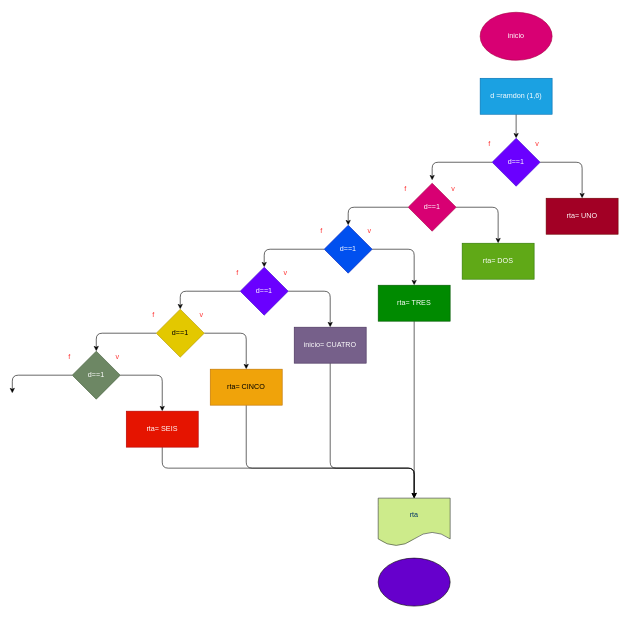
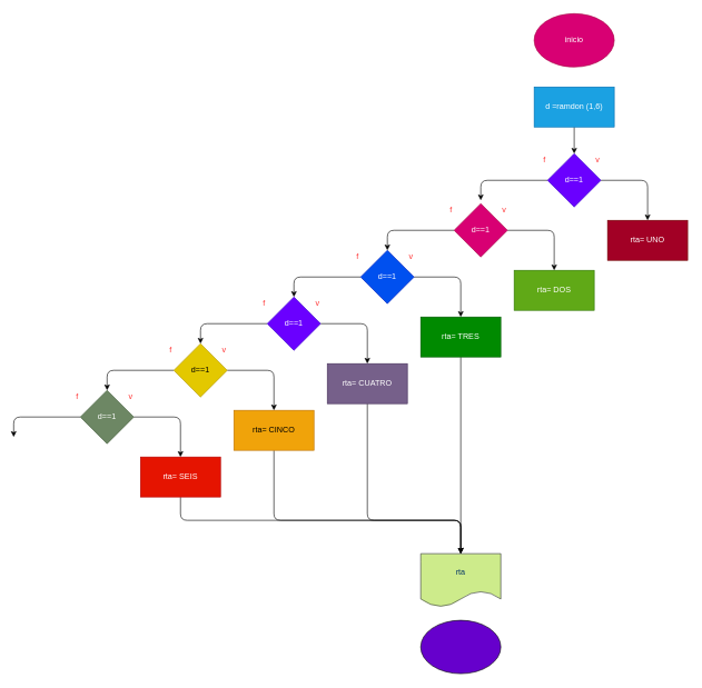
  <mxCell id="0" />
  <mxCell id="1" parent="0" />
  <mxCell id="2" value="inicio" style="ellipse;whiteSpace=wrap;html=1;fillColor=#d80073;fontColor=#ffffff;strokeColor=#A50040;" vertex="1" parent="1"><mxGeometry x="800" y="20" width="120" height="80" as="geometry" /></mxCell>
  <mxCell id="3" value="" style="edgeStyle=none;html=1;" edge="1" parent="1" source="4" target="7"><mxGeometry relative="1" as="geometry" /></mxCell>
  <mxCell id="4" value="d =ramdon (1,6)" style="rounded=0;whiteSpace=wrap;html=1;fillColor=#1ba1e2;fontColor=#ffffff;strokeColor=#006EAF;" vertex="1" parent="1"><mxGeometry x="800" y="130" width="120" height="60" as="geometry" /></mxCell>
  <mxCell id="5" style="edgeStyle=none;html=1;fontColor=#4C0099;entryX=0.5;entryY=0;entryDx=0;entryDy=0;" edge="1" parent="1" source="7" target="8"><mxGeometry relative="1" as="geometry"><Array as="points"><mxPoint x="970" y="270" /></Array></mxGeometry></mxCell>
  <mxCell id="6" style="edgeStyle=none;html=1;entryX=0.5;entryY=0;entryDx=0;entryDy=0;fontColor=#FF3333;" edge="1" parent="1" source="7"><mxGeometry relative="1" as="geometry"><mxPoint x="720" y="300" as="targetPoint" /><Array as="points"><mxPoint x="720" y="270" /></Array></mxGeometry></mxCell>
  <mxCell id="7" value="d==1" style="rhombus;whiteSpace=wrap;html=1;fillColor=#6a00ff;strokeColor=#3700CC;fontColor=#ffffff;rounded=0;" vertex="1" parent="1"><mxGeometry x="820" y="230" width="80" height="80" as="geometry" /></mxCell>
  <mxCell id="8" value="rta= UNO" style="rounded=0;whiteSpace=wrap;html=1;fillColor=#a20025;fontColor=#ffffff;strokeColor=#6F0000;" vertex="1" parent="1"><mxGeometry x="910" y="330" width="120" height="60" as="geometry" /></mxCell>
  <mxCell id="9" value="&lt;font color=&quot;#ff3333&quot;&gt;f&lt;/font&gt;" style="text;html=1;align=center;verticalAlign=middle;resizable=0;points=[];autosize=1;strokeColor=none;fillColor=none;fontColor=#4C0099;" vertex="1" parent="1"><mxGeometry x="800" y="225" width="30" height="30" as="geometry" /></mxCell>
  <mxCell id="10" value="v" style="text;html=1;align=center;verticalAlign=middle;resizable=0;points=[];autosize=1;strokeColor=none;fillColor=none;fontColor=#FF3333;" vertex="1" parent="1"><mxGeometry x="880" y="225" width="30" height="30" as="geometry" /></mxCell>
  <mxCell id="11" style="edgeStyle=none;html=1;fontColor=#4C0099;entryX=0.5;entryY=0;entryDx=0;entryDy=0;" edge="1" parent="1" source="13" target="14"><mxGeometry relative="1" as="geometry"><Array as="points"><mxPoint x="830" y="345" /></Array></mxGeometry></mxCell>
  <mxCell id="12" style="edgeStyle=none;html=1;entryX=0.5;entryY=0;entryDx=0;entryDy=0;fontColor=#FF3333;" edge="1" parent="1" source="13"><mxGeometry relative="1" as="geometry"><mxPoint x="580" y="375" as="targetPoint" /><Array as="points"><mxPoint x="580" y="345" /></Array></mxGeometry></mxCell>
  <mxCell id="13" value="d==1" style="rhombus;whiteSpace=wrap;html=1;fillColor=#d80073;strokeColor=#A50040;fontColor=#ffffff;rounded=0;" vertex="1" parent="1"><mxGeometry x="680" y="305" width="80" height="80" as="geometry" /></mxCell>
  <mxCell id="14" value="rta= DOS" style="rounded=0;whiteSpace=wrap;html=1;fillColor=#60a917;fontColor=#ffffff;strokeColor=#2D7600;" vertex="1" parent="1"><mxGeometry x="770" y="405" width="120" height="60" as="geometry" /></mxCell>
  <mxCell id="15" value="&lt;font color=&quot;#ff3333&quot;&gt;f&lt;/font&gt;" style="text;html=1;align=center;verticalAlign=middle;resizable=0;points=[];autosize=1;strokeColor=none;fillColor=none;fontColor=#4C0099;" vertex="1" parent="1"><mxGeometry x="660" y="300" width="30" height="30" as="geometry" /></mxCell>
  <mxCell id="16" value="v" style="text;html=1;align=center;verticalAlign=middle;resizable=0;points=[];autosize=1;strokeColor=none;fillColor=none;fontColor=#FF3333;" vertex="1" parent="1"><mxGeometry x="740" y="300" width="30" height="30" as="geometry" /></mxCell>
  <mxCell id="17" style="edgeStyle=none;html=1;fontColor=#4C0099;entryX=0.5;entryY=0;entryDx=0;entryDy=0;" edge="1" parent="1" source="19" target="21"><mxGeometry relative="1" as="geometry"><Array as="points"><mxPoint x="690" y="415" /></Array></mxGeometry></mxCell>
  <mxCell id="18" style="edgeStyle=none;html=1;entryX=0.5;entryY=0;entryDx=0;entryDy=0;fontColor=#FF3333;" edge="1" parent="1" source="19"><mxGeometry relative="1" as="geometry"><mxPoint x="440" y="445" as="targetPoint" /><Array as="points"><mxPoint x="440" y="415" /></Array></mxGeometry></mxCell>
  <mxCell id="19" value="d==1" style="rhombus;whiteSpace=wrap;html=1;fillColor=#0050ef;strokeColor=#001DBC;fontColor=#ffffff;rounded=0;" vertex="1" parent="1"><mxGeometry x="540" y="375" width="80" height="80" as="geometry" /></mxCell>
  <mxCell id="20" style="edgeStyle=none;html=1;entryX=0.5;entryY=0;entryDx=0;entryDy=0;fontColor=#FF3333;" edge="1" parent="1" source="21" target="46"><mxGeometry relative="1" as="geometry" /></mxCell>
  <mxCell id="21" value="rta= TRES" style="rounded=0;whiteSpace=wrap;html=1;fillColor=#008a00;fontColor=#ffffff;strokeColor=#005700;" vertex="1" parent="1"><mxGeometry x="630" y="475" width="120" height="60" as="geometry" /></mxCell>
  <mxCell id="22" value="&lt;font color=&quot;#ff3333&quot;&gt;f&lt;/font&gt;" style="text;html=1;align=center;verticalAlign=middle;resizable=0;points=[];autosize=1;strokeColor=none;fillColor=none;fontColor=#4C0099;" vertex="1" parent="1"><mxGeometry x="520" y="370" width="30" height="30" as="geometry" /></mxCell>
  <mxCell id="23" value="v" style="text;html=1;align=center;verticalAlign=middle;resizable=0;points=[];autosize=1;strokeColor=none;fillColor=none;fontColor=#FF3333;" vertex="1" parent="1"><mxGeometry x="600" y="370" width="30" height="30" as="geometry" /></mxCell>
  <mxCell id="24" style="edgeStyle=none;html=1;fontColor=#4C0099;entryX=0.5;entryY=0;entryDx=0;entryDy=0;" edge="1" parent="1" source="26" target="28"><mxGeometry relative="1" as="geometry"><Array as="points"><mxPoint y="485" x="550" /></Array></mxGeometry></mxCell>
  <mxCell id="25" style="edgeStyle=none;html=1;entryX=0.5;entryY=0;entryDx=0;entryDy=0;fontColor=#FF3333;" edge="1" parent="1" source="26"><mxGeometry relative="1" as="geometry"><mxPoint x="300" y="515" as="targetPoint" /><Array as="points"><mxPoint x="300" y="485" /></Array></mxGeometry></mxCell>
  <mxCell id="26" value="d==1" style="rhombus;whiteSpace=wrap;html=1;fillColor=#6a00ff;strokeColor=#3700CC;fontColor=#ffffff;rounded=0;" vertex="1" parent="1"><mxGeometry x="400" y="445" width="80" height="80" as="geometry" /></mxCell>
  <mxCell id="27" style="edgeStyle=none;html=1;entryX=0.5;entryY=0;entryDx=0;entryDy=0;fontColor=#FF3333;" edge="1" parent="1" source="28" target="46"><mxGeometry relative="1" as="geometry"><Array as="points"><mxPoint y="780" x="550" /><mxPoint x="690" y="780" /></Array></mxGeometry></mxCell>
- <mxCell id="28" value="inicio= CUATRO" style="rounded=0;whiteSpace=wrap;html=1;fillColor=#76608a;fontColor=#ffffff;strokeColor=#432D57;" vertex="1" parent="1"><mxGeometry x="490" y="545" width="120" height="60" as="geometry" /></mxCell>
+ <mxCell id="28" value="rta= CUATRO" style="rounded=0;whiteSpace=wrap;html=1;fillColor=#76608a;fontColor=#ffffff;strokeColor=#432D57;" vertex="1" parent="1"><mxGeometry x="490" y="545" width="120" height="60" as="geometry" /></mxCell>
  <mxCell id="29" value="&lt;font color=&quot;#ff3333&quot;&gt;f&lt;/font&gt;" style="text;html=1;align=center;verticalAlign=middle;resizable=0;points=[];autosize=1;strokeColor=none;fillColor=none;fontColor=#4C0099;" vertex="1" parent="1"><mxGeometry x="380" y="440" width="30" height="30" as="geometry" /></mxCell>
  <mxCell id="30" value="v" style="text;html=1;align=center;verticalAlign=middle;resizable=0;points=[];autosize=1;strokeColor=none;fillColor=none;fontColor=#FF3333;" vertex="1" parent="1"><mxGeometry x="460" y="440" width="30" height="30" as="geometry" /></mxCell>
  <mxCell id="31" style="edgeStyle=none;html=1;fontColor=#4C0099;entryX=0.5;entryY=0;entryDx=0;entryDy=0;" edge="1" parent="1" source="33" target="35"><mxGeometry relative="1" as="geometry"><Array as="points"><mxPoint x="410" y="555" /></Array></mxGeometry></mxCell>
  <mxCell id="32" style="edgeStyle=none;html=1;entryX=0.5;entryY=0;entryDx=0;entryDy=0;fontColor=#FF3333;" edge="1" parent="1" source="33"><mxGeometry relative="1" as="geometry"><mxPoint x="160" y="585" as="targetPoint" /><Array as="points"><mxPoint x="160" y="555" /></Array></mxGeometry></mxCell>
  <mxCell id="33" value="d==1" style="rhombus;whiteSpace=wrap;html=1;fillColor=#e3c800;strokeColor=#B09500;fontColor=#000000;rounded=0;" vertex="1" parent="1"><mxGeometry x="260" y="515" width="80" height="80" as="geometry" /></mxCell>
  <mxCell id="34" style="edgeStyle=none;html=1;entryX=0.5;entryY=0;entryDx=0;entryDy=0;fontColor=#FF3333;endArrow=none;" edge="1" parent="1" source="35" target="46"><mxGeometry relative="1" as="geometry"><Array as="points"><mxPoint x="410" y="780" /><mxPoint x="690" y="780" /></Array></mxGeometry></mxCell>
  <mxCell id="35" value="rta= CINCO" style="rounded=0;whiteSpace=wrap;html=1;fillColor=#f0a30a;fontColor=#000000;strokeColor=#BD7000;" vertex="1" parent="1"><mxGeometry x="350" y="615" width="120" height="60" as="geometry" /></mxCell>
  <mxCell id="36" value="&lt;font color=&quot;#ff3333&quot;&gt;f&lt;/font&gt;" style="text;html=1;align=center;verticalAlign=middle;resizable=0;points=[];autosize=1;strokeColor=none;fillColor=none;fontColor=#4C0099;" vertex="1" parent="1"><mxGeometry x="240" y="510" width="30" height="30" as="geometry" /></mxCell>
  <mxCell id="37" value="v" style="text;html=1;align=center;verticalAlign=middle;resizable=0;points=[];autosize=1;strokeColor=none;fillColor=none;fontColor=#FF3333;" vertex="1" parent="1"><mxGeometry x="320" y="510" width="30" height="30" as="geometry" /></mxCell>
  <mxCell id="38" style="edgeStyle=none;html=1;fontColor=#4C0099;entryX=0.5;entryY=0;entryDx=0;entryDy=0;" edge="1" parent="1" source="40" target="42"><mxGeometry relative="1" as="geometry"><Array as="points"><mxPoint x="270" y="625" /></Array></mxGeometry></mxCell>
  <mxCell id="39" style="edgeStyle=none;html=1;entryX=0.5;entryY=0;entryDx=0;entryDy=0;fontColor=#FF3333;" edge="1" parent="1" source="40"><mxGeometry relative="1" as="geometry"><mxPoint x="20" y="655" as="targetPoint" /><Array as="points"><mxPoint x="20" y="625" /></Array></mxGeometry></mxCell>
  <mxCell id="40" value="d==1" style="rhombus;whiteSpace=wrap;html=1;fillColor=#6d8764;strokeColor=#3A5431;fontColor=#ffffff;rounded=0;" vertex="1" parent="1"><mxGeometry x="120" y="585" width="80" height="80" as="geometry" /></mxCell>
  <mxCell id="41" style="edgeStyle=none;html=1;entryX=0.5;entryY=0;entryDx=0;entryDy=0;fontColor=#FF3333;" edge="1" parent="1" source="42" target="46"><mxGeometry relative="1" as="geometry"><Array as="points"><mxPoint x="270" y="780" /><mxPoint x="690" y="780" /></Array></mxGeometry></mxCell>
  <mxCell id="42" value="rta= SEIS" style="rounded=0;whiteSpace=wrap;html=1;fillColor=#e51400;fontColor=#ffffff;strokeColor=#B20000;" vertex="1" parent="1"><mxGeometry x="210" y="685" width="120" height="60" as="geometry" /></mxCell>
  <mxCell id="43" value="&lt;font color=&quot;#ff3333&quot;&gt;f&lt;/font&gt;" style="text;html=1;align=center;verticalAlign=middle;resizable=0;points=[];autosize=1;strokeColor=none;fillColor=none;fontColor=#4C0099;" vertex="1" parent="1"><mxGeometry x="100" y="580" width="30" height="30" as="geometry" /></mxCell>
  <mxCell id="44" value="v" style="text;html=1;align=center;verticalAlign=middle;resizable=0;points=[];autosize=1;strokeColor=none;fillColor=none;fontColor=#FF3333;" vertex="1" parent="1"><mxGeometry x="180" y="580" width="30" height="30" as="geometry" /></mxCell>
  <mxCell id="45" value="" style="ellipse;whiteSpace=wrap;html=1;fontColor=#FF3333;fillColor=#6600CC;" vertex="1" parent="1"><mxGeometry x="630" y="930" width="120" height="80" as="geometry" /></mxCell>
  <mxCell id="46" value="&lt;font color=&quot;#003366&quot;&gt;rta&lt;/font&gt;" style="shape=document;whiteSpace=wrap;html=1;boundedLbl=1;fillColor=#cdeb8b;strokeColor=#36393d;" vertex="1" parent="1"><mxGeometry x="630" y="830" width="120" height="80" as="geometry" /></mxCell>
